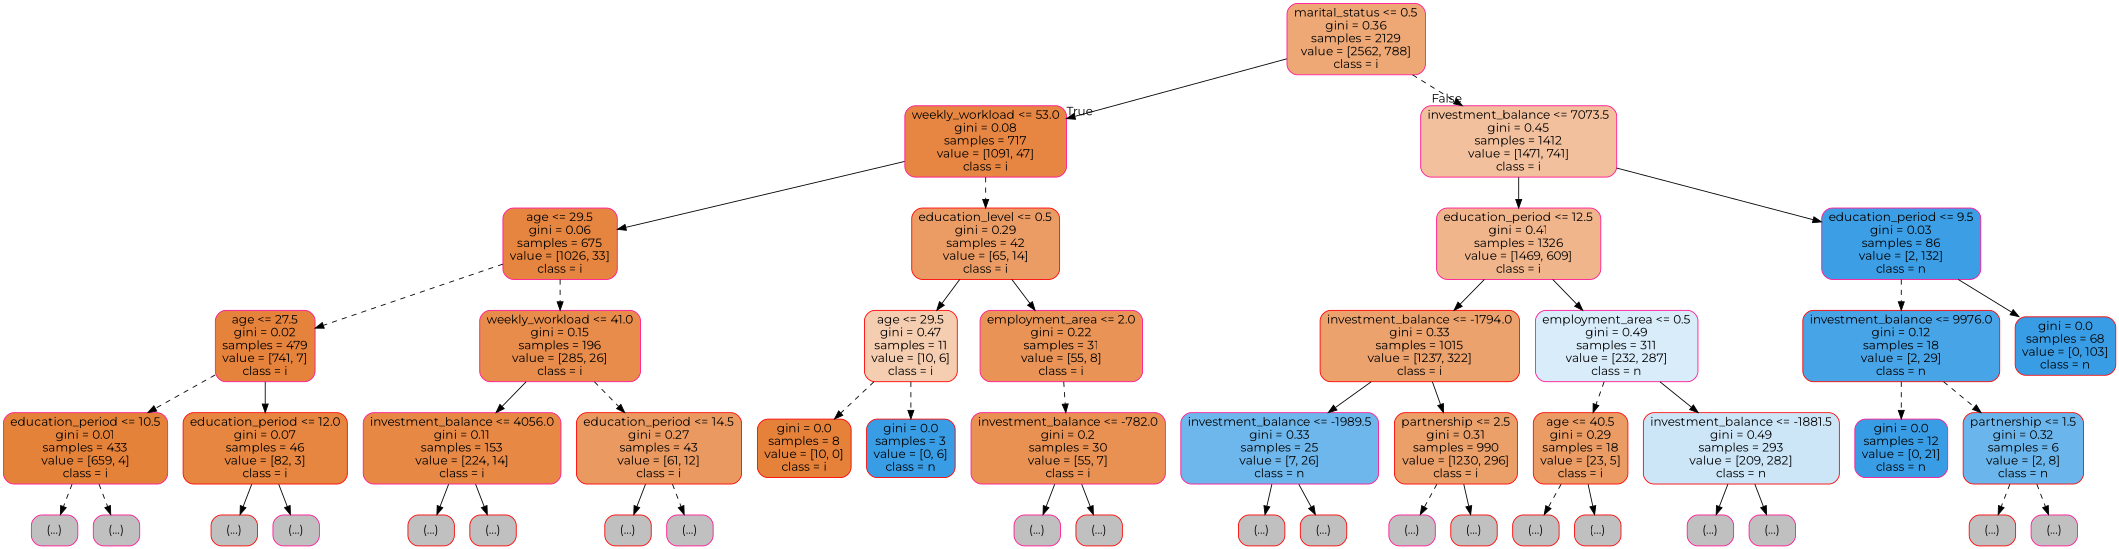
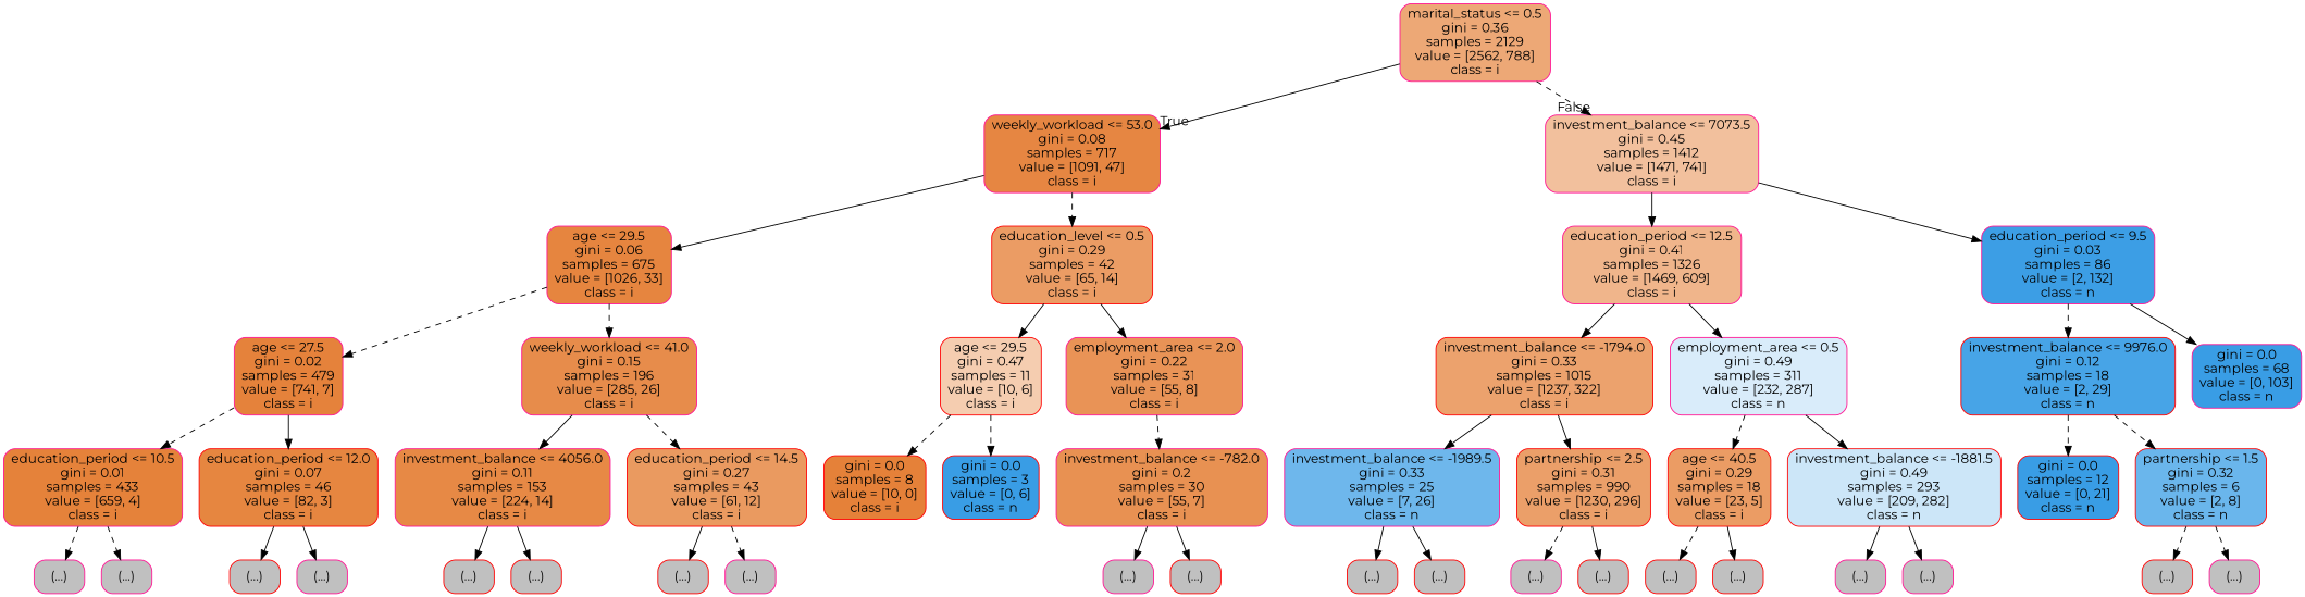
  digraph {
    fontname=Montserrat
    node [color=red fillcolor="#C0C0C0" fontname=Montserrat shape=box style="filled, rounded"]
    edge [fontname=Montserrat style=solid]
    n1 [color=deeppink fillcolor="#eda876" label="marital_status <= 0.5\ngini = 0.36\nsamples = 2129\nvalue = [2562, 788]\nclass = i"]
    n2 [color=deeppink fillcolor="#e68642" label="weekly_workload <= 53.0\ngini = 0.08\nsamples = 717\nvalue = [1091, 47]\nclass = i"]
    n3 [color=deeppink fillcolor="#f2c09d" label="investment_balance <= 7073.5\ngini = 0.45\nsamples = 1412\nvalue = [1471, 741]\nclass = i"]
    n4 [color=deeppink fillcolor="#e6853f" label="age <= 29.5\ngini = 0.06\nsamples = 675\nvalue = [1026, 33]\nclass = i"]
    n5 [fillcolor="#eb9c64" label="education_level <= 0.5\ngini = 0.29\nsamples = 42\nvalue = [65, 14]\nclass = i"]
    n6 [color=deeppink fillcolor="#f0b58b" label="education_period <= 12.5\ngini = 0.41\nsamples = 1326\nvalue = [1469, 609]\nclass = i"]
    n7 [color=deeppink fillcolor="#3c9ee5" label="education_period <= 9.5\ngini = 0.03\nsamples = 86\nvalue = [2, 132]\nclass = n"]
    n8 [color=deeppink fillcolor="#e5823b" label="age <= 27.5\ngini = 0.02\nsamples = 479\nvalue = [741, 7]\nclass = i"]
    n9 [color=deeppink fillcolor="#e78c4b" label="weekly_workload <= 41.0\ngini = 0.15\nsamples = 196\nvalue = [285, 26]\nclass = i"]
    n10 [fillcolor="#f5cdb0" label="age <= 29.5\ngini = 0.47\nsamples = 11\nvalue = [10, 6]\nclass = i"]
    n11 [color=deeppink fillcolor="#e99356" label="employment_area <= 2.0\ngini = 0.22\nsamples = 31\nvalue = [55, 8]\nclass = i"]
    n12 [color=deeppink fillcolor="#e5823a" label="education_period <= 10.5\ngini = 0.01\nsamples = 433\nvalue = [659, 4]\nclass = i"]
    n13 [fillcolor="#e68640" label="education_period <= 12.0\ngini = 0.07\nsamples = 46\nvalue = [82, 3]\nclass = i"]
    n14 [color=deeppink fillcolor="#e78945" label="investment_balance <= 4056.0\ngini = 0.11\nsamples = 153\nvalue = [224, 14]\nclass = i"]
    n15 [fillcolor="#ea9a60" label="education_period <= 14.5\ngini = 0.27\nsamples = 43\nvalue = [61, 12]\nclass = i"]
    n16 [color=deeppink label="(...)"]
    n17 [color=deeppink label="(...)"]
    n18 [label="(...)"]
    n19 [color=deeppink label="(...)"]
    n20 [label="(...)"]
    n21 [label="(...)"]
    n22 [label="(...)"]
    n23 [color=deeppink label="(...)"]
    n24 [fillcolor="#e58139" label="gini = 0.0\nsamples = 8\nvalue = [10, 0]\nclass = i"]
    n25 [fillcolor="#399de5" label="gini = 0.0\nsamples = 3\nvalue = [0, 6]\nclass = n"]
    n26 [color=deeppink fillcolor="#e89152" label="investment_balance <= -782.0\ngini = 0.2\nsamples = 30\nvalue = [55, 7]\nclass = i"]
    n27 [color=deeppink label="(...)"]
    n28 [label="(...)"]
    n29 [fillcolor="#eca26d" label="investment_balance <= -1794.0\ngini = 0.33\nsamples = 1015\nvalue = [1237, 322]\nclass = i"]
    n30 [color=deeppink fillcolor="#d9ecfa" label="employment_area <= 0.5\ngini = 0.49\nsamples = 311\nvalue = [232, 287]\nclass = n"]
    n31 [fillcolor="#47a4e7" label="investment_balance <= 9976.0\ngini = 0.12\nsamples = 18\nvalue = [2, 29]\nclass = n"]
-   n32 [fillcolor="#399de5" label="gini = 0.0\nsamples = 68\nvalue = [0, 103]\nclass = n"]
+   n32 [color=deeppink fillcolor="#399de5" label="gini = 0.0\nsamples = 68\nvalue = [0, 103]\nclass = n"]
    n33 [color=deeppink fillcolor="#6eb7ec" label="investment_balance <= -1989.5\ngini = 0.33\nsamples = 25\nvalue = [7, 26]\nclass = n"]
    n34 [fillcolor="#eb9f69" label="partnership <= 2.5\ngini = 0.31\nsamples = 990\nvalue = [1230, 296]\nclass = i"]
    n35 [fillcolor="#eb9c64" label="age <= 40.5\ngini = 0.29\nsamples = 18\nvalue = [23, 5]\nclass = i"]
    n36 [fillcolor="#cce6f8" label="investment_balance <= -1881.5\ngini = 0.49\nsamples = 293\nvalue = [209, 282]\nclass = n"]
    n37 [label="(...)"]
    n38 [label="(...)"]
    n39 [color=deeppink label="(...)"]
    n40 [label="(...)"]
    n41 [label="(...)"]
    n42 [label="(...)"]
    n43 [color=deeppink label="(...)"]
    n44 [color=deeppink label="(...)"]
-   n45 [color=deeppink fillcolor="#399de5" label="gini = 0.0\nsamples = 12\nvalue = [0, 21]\nclass = n"]
+   n45 [fillcolor="#399de5" label="gini = 0.0\nsamples = 12\nvalue = [0, 21]\nclass = n"]
    n46 [fillcolor="#6ab6ec" label="partnership <= 1.5\ngini = 0.32\nsamples = 6\nvalue = [2, 8]\nclass = n"]
    n47 [label="(...)"]
    n48 [color=deeppink label="(...)"]
    n1 -> n2 [headlabel=True labelangle=45 labeldistance=2.5]
    n1 -> n3 [headlabel=False labelangle=-45 labeldistance=2.5 style=dashed]
    n2 -> n4
    n2 -> n5 [style=dashed]
    n3 -> n6
    n3 -> n7
    n4 -> n8 [style=dashed]
    n4 -> n9 [style=dashed]
    n5 -> n10
    n5 -> n11
    n6 -> n29
    n6 -> n30
    n7 -> n31 [style=dashed]
    n7 -> n32
    n8 -> n12 [style=dashed]
    n8 -> n13
    n9 -> n14
    n9 -> n15 [style=dashed]
    n10 -> n24 [style=dashed]
    n10 -> n25 [style=dashed]
    n11 -> n26 [style=dashed]
    n12 -> n16 [style=dashed]
    n12 -> n17 [style=dashed]
    n13 -> n18
    n13 -> n19
    n14 -> n20
    n14 -> n21
    n15 -> n22
    n15 -> n23 [style=dashed]
    n26 -> n27
    n26 -> n28
    n29 -> n33
    n29 -> n34
    n30 -> n35 [style=dashed]
    n30 -> n36
    n31 -> n45 [style=dashed]
    n31 -> n46 [style=dashed]
    n33 -> n37
    n33 -> n38
    n34 -> n39 [style=dashed]
    n34 -> n40
    n35 -> n41 [style=dashed]
    n35 -> n42
    n36 -> n43
    n36 -> n44
    n46 -> n47 [style=dashed]
    n46 -> n48 [style=dashed]
  }
